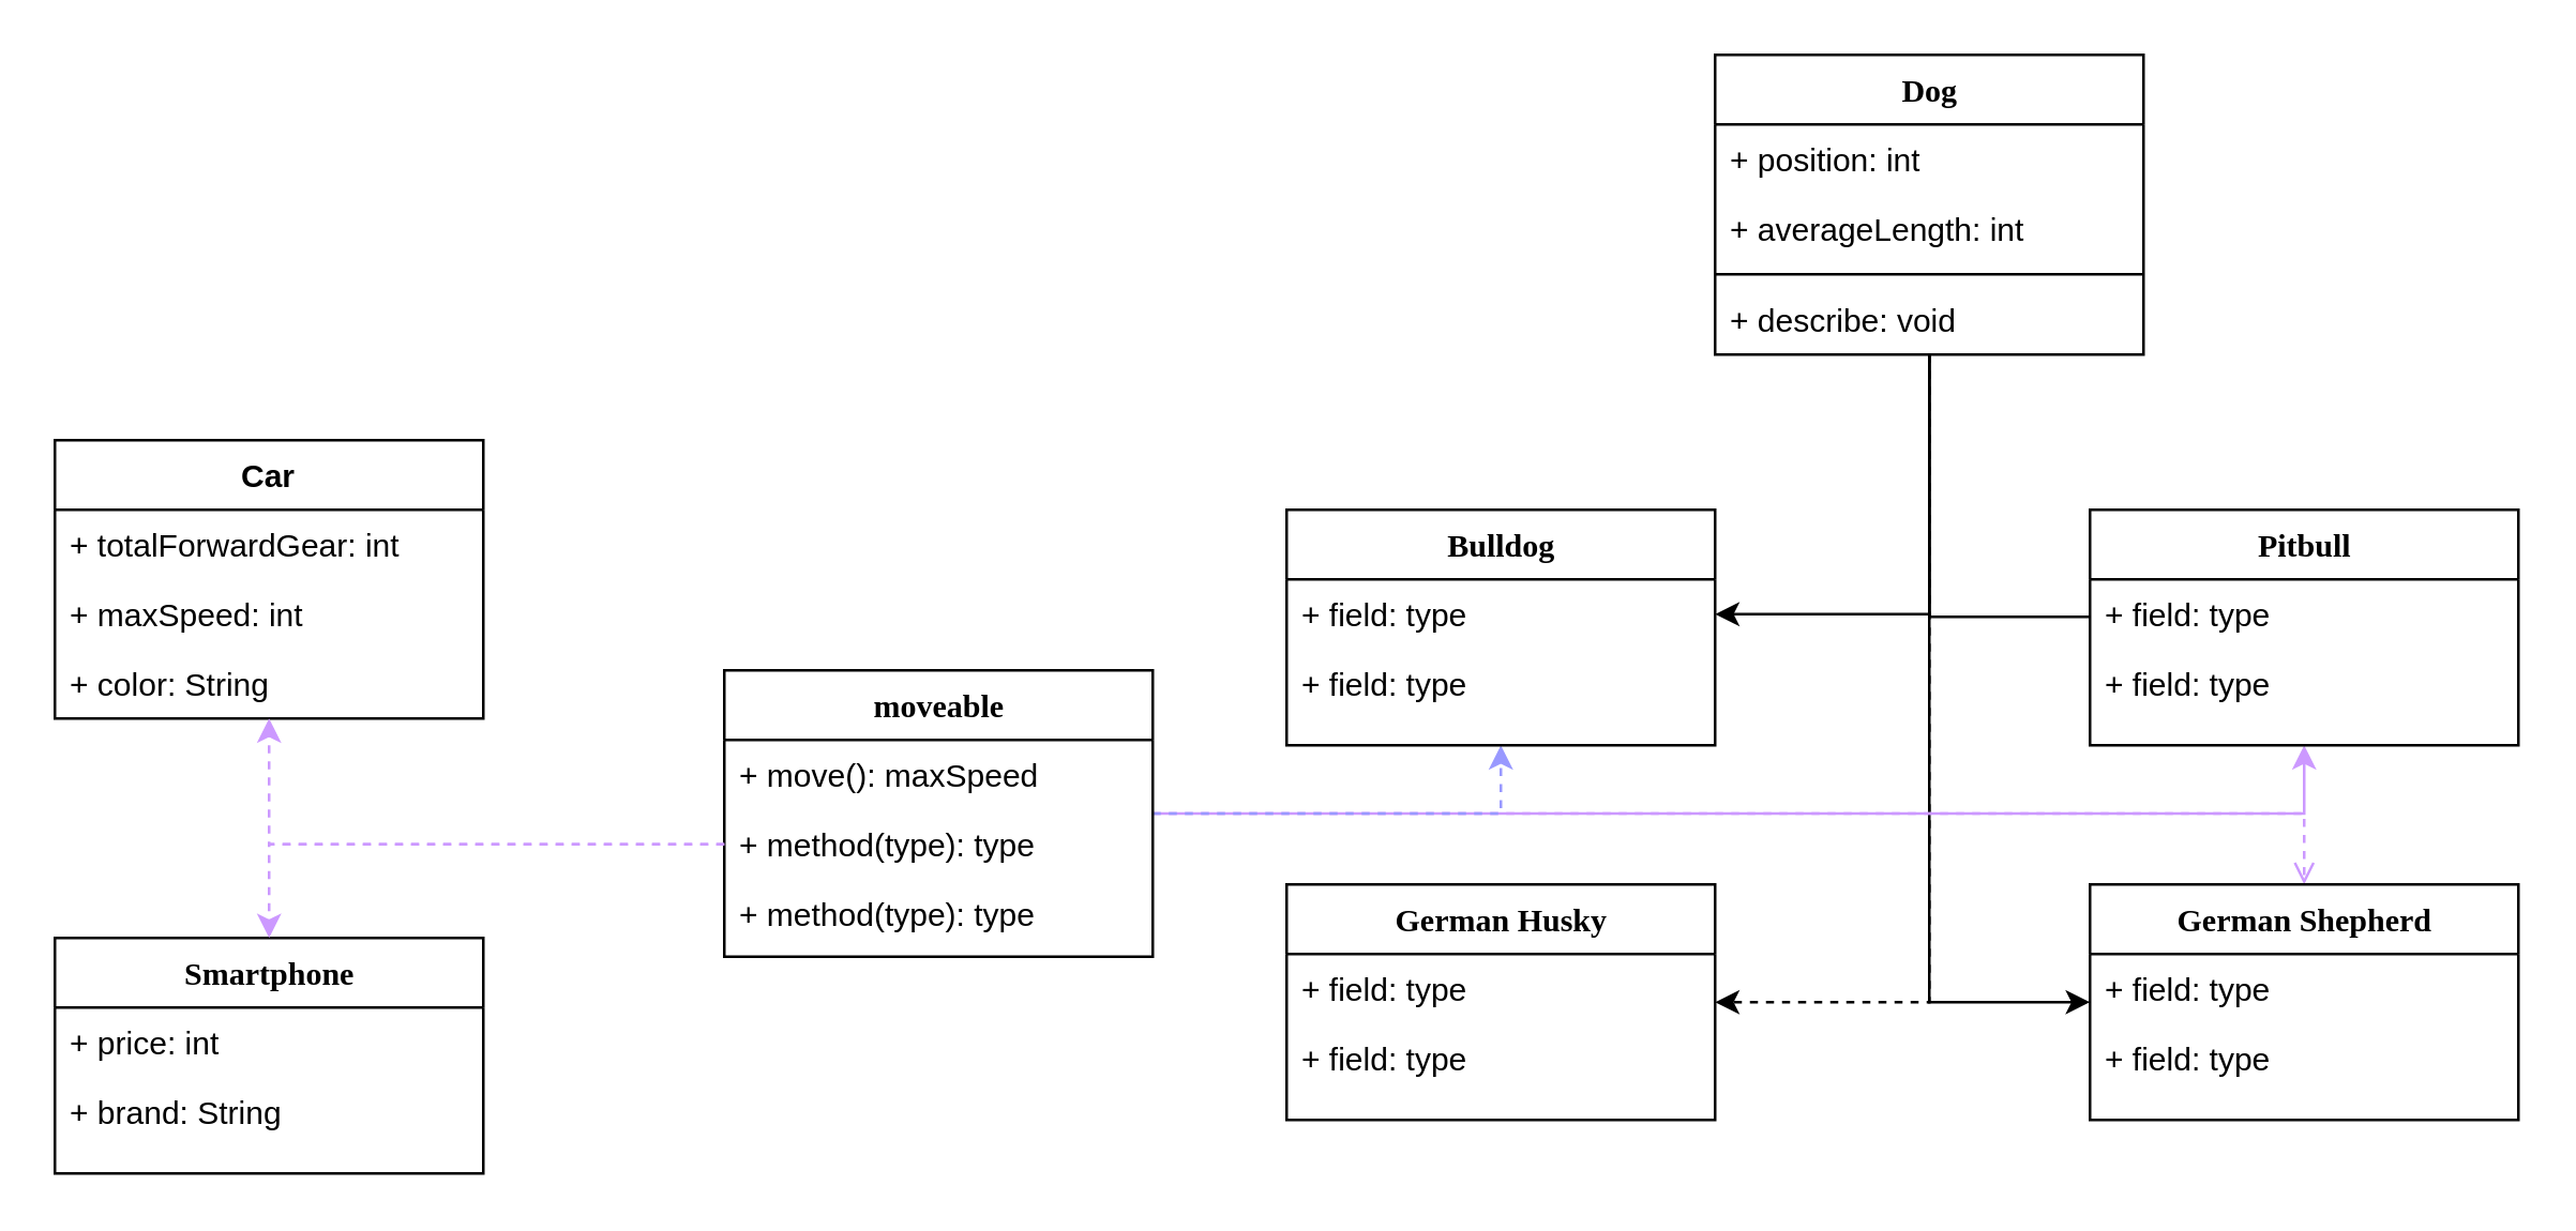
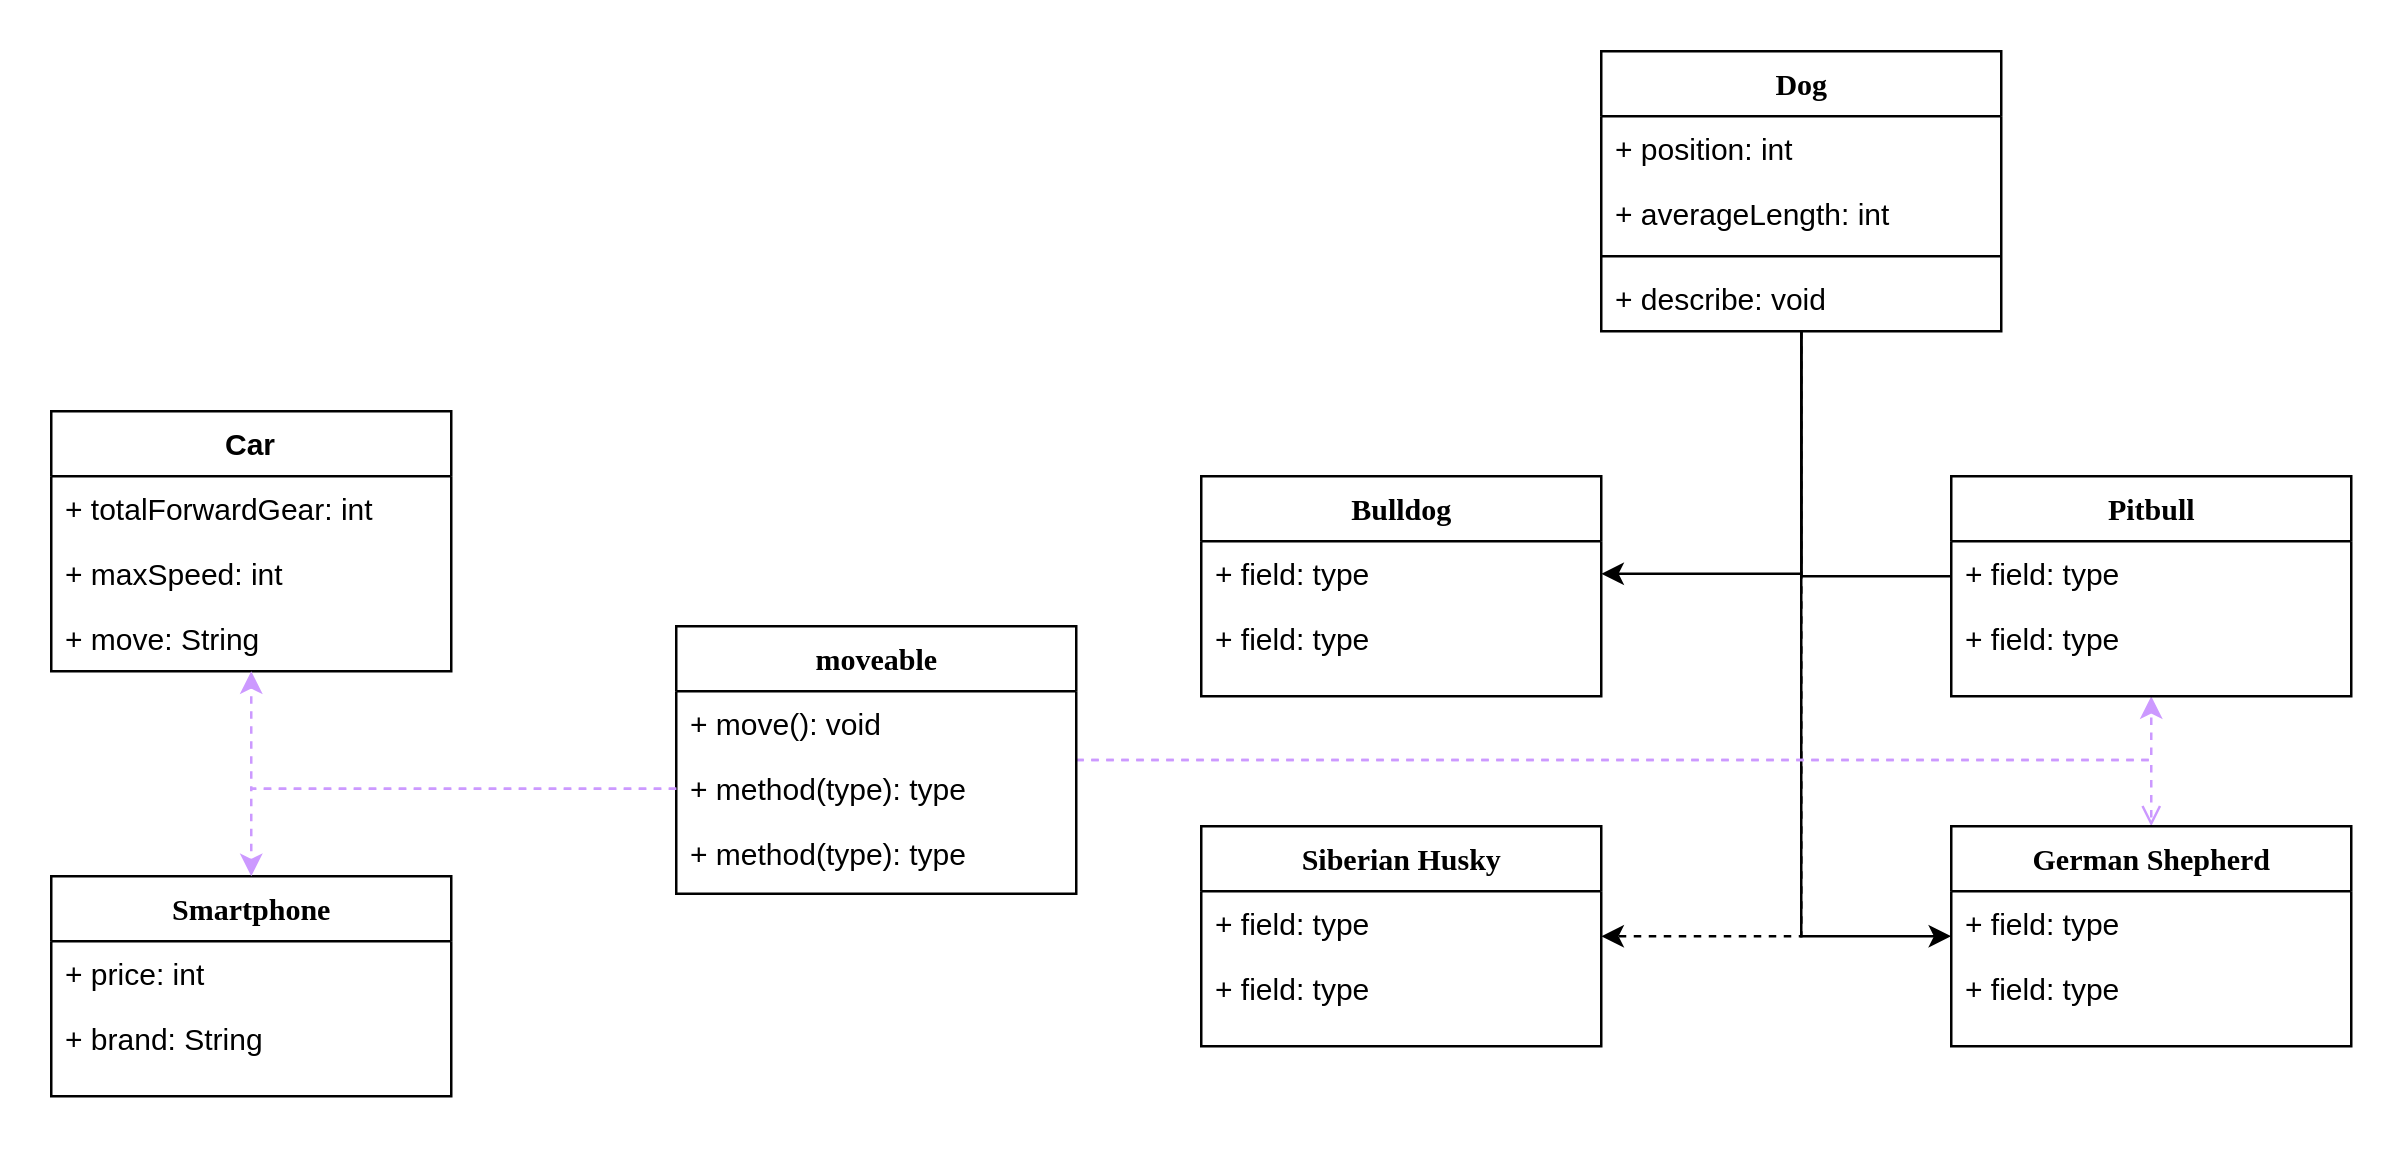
  <mxCell id="0" />
  <mxCell id="1" parent="0" />
  <mxCell id="2" style="edgeStyle=orthogonalEdgeStyle;rounded=0;orthogonalLoop=1;jettySize=auto;html=1;entryX=1;entryY=0.5;entryDx=0;entryDy=0;" edge="1" parent="1" source="6" target="19"><mxGeometry relative="1" as="geometry"><mxPoint x="720" y="234" as="targetPoint" /></mxGeometry></mxCell>
  <mxCell id="3" style="edgeStyle=orthogonalEdgeStyle;rounded=0;orthogonalLoop=1;jettySize=auto;html=1;endArrow=none;" edge="1" parent="1" source="6" target="21"><mxGeometry relative="1" as="geometry"><Array as="points"><mxPoint x="720" y="230" /></Array></mxGeometry></mxCell>
  <mxCell id="4" style="edgeStyle=orthogonalEdgeStyle;rounded=0;orthogonalLoop=1;jettySize=auto;html=1;dashed=1;" edge="1" parent="1" source="6" target="24"><mxGeometry relative="1" as="geometry"><Array as="points"><mxPoint x="720" y="374" /></Array></mxGeometry></mxCell>
  <mxCell id="5" style="edgeStyle=orthogonalEdgeStyle;rounded=0;orthogonalLoop=1;jettySize=auto;html=1;" edge="1" parent="1" source="6" target="27"><mxGeometry relative="1" as="geometry"><Array as="points"><mxPoint x="720" y="374" /></Array></mxGeometry></mxCell>
  <mxCell id="6" value="Dog" style="swimlane;html=1;fontStyle=1;align=center;verticalAlign=top;childLayout=stackLayout;horizontal=1;startSize=26;horizontalStack=0;resizeParent=1;resizeLast=0;collapsible=1;marginBottom=0;swimlaneFillColor=#ffffff;rounded=0;shadow=0;comic=0;labelBackgroundColor=none;strokeWidth=1;fillColor=none;fontFamily=Verdana;fontSize=12" parent="1" vertex="1"><mxGeometry x="640" y="20" width="160" height="112" as="geometry" /></mxCell>
  <mxCell id="7" value="+ position: int" style="text;html=1;strokeColor=none;fillColor=none;align=left;verticalAlign=top;spacingLeft=4;spacingRight=4;whiteSpace=wrap;overflow=hidden;rotatable=0;points=[[0,0.5],[1,0.5]];portConstraint=eastwest;" parent="6" vertex="1"><mxGeometry y="26" width="160" height="26" as="geometry" /></mxCell>
  <mxCell id="8" value="+ averageLength: int" style="text;html=1;strokeColor=none;fillColor=none;align=left;verticalAlign=top;spacingLeft=4;spacingRight=4;whiteSpace=wrap;overflow=hidden;rotatable=0;points=[[0,0.5],[1,0.5]];portConstraint=eastwest;" parent="6" vertex="1"><mxGeometry y="52" width="160" height="26" as="geometry" /></mxCell>
  <mxCell id="9" value="" style="line;html=1;strokeWidth=1;fillColor=none;align=left;verticalAlign=middle;spacingTop=-1;spacingLeft=3;spacingRight=3;rotatable=0;labelPosition=right;points=[];portConstraint=eastwest;" parent="6" vertex="1"><mxGeometry y="78" width="160" height="8" as="geometry" /></mxCell>
  <mxCell id="10" value="+ describe: void" style="text;html=1;strokeColor=none;fillColor=none;align=left;verticalAlign=top;spacingLeft=4;spacingRight=4;whiteSpace=wrap;overflow=hidden;rotatable=0;points=[[0,0.5],[1,0.5]];portConstraint=eastwest;" parent="6" vertex="1"><mxGeometry y="86" width="160" height="26" as="geometry" /></mxCell>
- <mxCell id="11" style="edgeStyle=orthogonalEdgeStyle;rounded=0;orthogonalLoop=1;jettySize=auto;html=1;strokeColor=#CC99FF;dashed=0;" edge="1" parent="1" source="14" target="21"><mxGeometry relative="1" as="geometry"><Array as="points"><mxPoint x="860" y="304" /></Array></mxGeometry></mxCell>
+ <mxCell id="11" style="edgeStyle=orthogonalEdgeStyle;rounded=0;orthogonalLoop=1;jettySize=auto;html=1;strokeColor=#CC99FF;dashed=1;" edge="1" parent="1" source="14" target="21"><mxGeometry relative="1" as="geometry"><Array as="points"><mxPoint x="860" y="304" /></Array></mxGeometry></mxCell>
  <mxCell id="12" style="edgeStyle=orthogonalEdgeStyle;rounded=0;orthogonalLoop=1;jettySize=auto;html=1;strokeColor=#CC99FF;dashed=1;endArrow=open;" edge="1" parent="1" source="14" target="27"><mxGeometry relative="1" as="geometry"><Array as="points"><mxPoint x="860" y="304" /></Array></mxGeometry></mxCell>
- <mxCell id="13" style="edgeStyle=orthogonalEdgeStyle;rounded=0;orthogonalLoop=1;jettySize=auto;html=1;strokeColor=#9999FF;dashed=1;" edge="1" parent="1" source="14" target="18"><mxGeometry relative="1" as="geometry"><Array as="points"><mxPoint x="560" y="304" /></Array></mxGeometry></mxCell>
  <mxCell id="14" value="moveable" style="swimlane;html=1;fontStyle=1;align=center;verticalAlign=top;childLayout=stackLayout;horizontal=1;startSize=26;horizontalStack=0;resizeParent=1;resizeLast=0;collapsible=1;marginBottom=0;swimlaneFillColor=#ffffff;rounded=0;shadow=0;comic=0;labelBackgroundColor=none;strokeWidth=1;fontFamily=Verdana;fontSize=12;fillColor=none;" parent="1" vertex="1"><mxGeometry x="270" y="250" width="160" height="107" as="geometry" /></mxCell>
- <mxCell id="15" value="+ move(): maxSpeed" style="text;html=1;strokeColor=none;align=left;verticalAlign=top;spacingLeft=4;spacingRight=4;whiteSpace=wrap;overflow=hidden;rotatable=0;points=[[0,0.5],[1,0.5]];portConstraint=eastwest;" parent="14" vertex="1"><mxGeometry y="26" width="160" height="26" as="geometry" /></mxCell>
+ <mxCell id="15" value="+ move(): void" style="text;html=1;strokeColor=none;align=left;verticalAlign=top;spacingLeft=4;spacingRight=4;whiteSpace=wrap;overflow=hidden;rotatable=0;points=[[0,0.5],[1,0.5]];portConstraint=eastwest;" parent="14" vertex="1"><mxGeometry y="26" width="160" height="26" as="geometry" /></mxCell>
  <mxCell id="16" value="+ method(type): type" style="text;html=1;strokeColor=none;align=left;verticalAlign=top;spacingLeft=4;spacingRight=4;whiteSpace=wrap;overflow=hidden;rotatable=0;points=[[0,0.5],[1,0.5]];portConstraint=eastwest;" parent="14" vertex="1"><mxGeometry y="52" width="160" height="26" as="geometry" /></mxCell>
  <mxCell id="17" value="+ method(type): type" style="text;html=1;strokeColor=none;fillColor=none;align=left;verticalAlign=top;spacingLeft=4;spacingRight=4;whiteSpace=wrap;overflow=hidden;rotatable=0;points=[[0,0.5],[1,0.5]];portConstraint=eastwest;" parent="14" vertex="1"><mxGeometry y="78" width="160" height="26" as="geometry" /></mxCell>
  <mxCell id="18" value="Bulldog" style="swimlane;html=1;fontStyle=1;align=center;verticalAlign=top;childLayout=stackLayout;horizontal=1;startSize=26;horizontalStack=0;resizeParent=1;resizeLast=0;collapsible=1;marginBottom=0;swimlaneFillColor=#ffffff;rounded=0;shadow=0;comic=0;labelBackgroundColor=none;strokeWidth=1;fontFamily=Verdana;fontSize=12;fillColor=none;" parent="1" vertex="1"><mxGeometry x="480" y="190" width="160" height="88" as="geometry" /></mxCell>
  <mxCell id="19" value="+ field: type" style="text;html=1;strokeColor=none;fillColor=none;align=left;verticalAlign=top;spacingLeft=4;spacingRight=4;whiteSpace=wrap;overflow=hidden;rotatable=0;points=[[0,0.5],[1,0.5]];portConstraint=eastwest;" parent="18" vertex="1"><mxGeometry y="26" width="160" height="26" as="geometry" /></mxCell>
  <mxCell id="20" value="+ field: type" style="text;html=1;align=left;verticalAlign=top;spacingLeft=4;spacingRight=4;whiteSpace=wrap;overflow=hidden;rotatable=0;points=[[0,0.5],[1,0.5]];portConstraint=eastwest;" parent="18" vertex="1"><mxGeometry y="52" width="160" height="26" as="geometry" /></mxCell>
  <mxCell id="21" value="Pitbull" style="swimlane;html=1;fontStyle=1;align=center;verticalAlign=top;childLayout=stackLayout;horizontal=1;startSize=26;horizontalStack=0;resizeParent=1;resizeLast=0;collapsible=1;marginBottom=0;swimlaneFillColor=#ffffff;rounded=0;shadow=0;comic=0;labelBackgroundColor=none;strokeWidth=1;fillColor=none;fontFamily=Verdana;fontSize=12" parent="1" vertex="1"><mxGeometry x="780" y="190" width="160" height="88" as="geometry"><mxRectangle x="920" y="482.0" width="110" height="26" as="alternateBounds" /></mxGeometry></mxCell>
  <mxCell id="22" value="+ field: type" style="text;html=1;strokeColor=none;fillColor=none;align=left;verticalAlign=top;spacingLeft=4;spacingRight=4;whiteSpace=wrap;overflow=hidden;rotatable=0;points=[[0,0.5],[1,0.5]];portConstraint=eastwest;" parent="21" vertex="1"><mxGeometry y="26" width="160" height="26" as="geometry" /></mxCell>
  <mxCell id="23" value="+ field: type" style="text;html=1;strokeColor=none;fillColor=none;align=left;verticalAlign=top;spacingLeft=4;spacingRight=4;whiteSpace=wrap;overflow=hidden;rotatable=0;points=[[0,0.5],[1,0.5]];portConstraint=eastwest;" parent="21" vertex="1"><mxGeometry y="52" width="160" height="26" as="geometry" /></mxCell>
- <mxCell id="24" value="German Husky" style="swimlane;html=1;fontStyle=1;align=center;verticalAlign=top;childLayout=stackLayout;horizontal=1;startSize=26;horizontalStack=0;resizeParent=1;resizeLast=0;collapsible=1;marginBottom=0;swimlaneFillColor=#ffffff;rounded=0;shadow=0;comic=0;labelBackgroundColor=none;strokeWidth=1;fillColor=none;fontFamily=Verdana;fontSize=12" vertex="1" parent="1"><mxGeometry x="480" y="330" width="160" height="88" as="geometry" /></mxCell>
+ <mxCell id="24" value="Siberian Husky" style="swimlane;html=1;fontStyle=1;align=center;verticalAlign=top;childLayout=stackLayout;horizontal=1;startSize=26;horizontalStack=0;resizeParent=1;resizeLast=0;collapsible=1;marginBottom=0;swimlaneFillColor=#ffffff;rounded=0;shadow=0;comic=0;labelBackgroundColor=none;strokeWidth=1;fillColor=none;fontFamily=Verdana;fontSize=12" vertex="1" parent="1"><mxGeometry x="480" y="330" width="160" height="88" as="geometry" /></mxCell>
  <mxCell id="25" value="+ field: type" style="text;html=1;strokeColor=none;fillColor=none;align=left;verticalAlign=top;spacingLeft=4;spacingRight=4;whiteSpace=wrap;overflow=hidden;rotatable=0;points=[[0,0.5],[1,0.5]];portConstraint=eastwest;" vertex="1" parent="24"><mxGeometry y="26" width="160" height="26" as="geometry" /></mxCell>
  <mxCell id="26" value="+ field: type" style="text;html=1;strokeColor=none;fillColor=none;align=left;verticalAlign=top;spacingLeft=4;spacingRight=4;whiteSpace=wrap;overflow=hidden;rotatable=0;points=[[0,0.5],[1,0.5]];portConstraint=eastwest;" vertex="1" parent="24"><mxGeometry y="52" width="160" height="26" as="geometry" /></mxCell>
  <mxCell id="27" value="German Shepherd" style="swimlane;html=1;fontStyle=1;align=center;verticalAlign=top;childLayout=stackLayout;horizontal=1;startSize=26;horizontalStack=0;resizeParent=1;resizeLast=0;collapsible=1;marginBottom=0;swimlaneFillColor=#ffffff;rounded=0;shadow=0;comic=0;labelBackgroundColor=none;strokeWidth=1;fillColor=none;fontFamily=Verdana;fontSize=12" vertex="1" parent="1"><mxGeometry x="780" y="330" width="160" height="88" as="geometry"><mxRectangle x="920" y="482.0" width="110" height="26" as="alternateBounds" /></mxGeometry></mxCell>
  <mxCell id="28" value="+ field: type" style="text;html=1;strokeColor=none;fillColor=none;align=left;verticalAlign=top;spacingLeft=4;spacingRight=4;whiteSpace=wrap;overflow=hidden;rotatable=0;points=[[0,0.5],[1,0.5]];portConstraint=eastwest;" vertex="1" parent="27"><mxGeometry y="26" width="160" height="26" as="geometry" /></mxCell>
  <mxCell id="29" value="+ field: type" style="text;html=1;strokeColor=none;fillColor=none;align=left;verticalAlign=top;spacingLeft=4;spacingRight=4;whiteSpace=wrap;overflow=hidden;rotatable=0;points=[[0,0.5],[1,0.5]];portConstraint=eastwest;" vertex="1" parent="27"><mxGeometry y="52" width="160" height="26" as="geometry" /></mxCell>
  <mxCell id="30" value="Smartphone" style="swimlane;html=1;fontStyle=1;align=center;verticalAlign=top;childLayout=stackLayout;horizontal=1;startSize=26;horizontalStack=0;resizeParent=1;resizeLast=0;collapsible=1;marginBottom=0;swimlaneFillColor=#ffffff;rounded=0;shadow=0;comic=0;labelBackgroundColor=none;strokeWidth=1;fillColor=none;fontFamily=Verdana;fontSize=12" vertex="1" parent="1"><mxGeometry x="20" y="350" width="160" height="88" as="geometry" /></mxCell>
  <mxCell id="31" value="+ price: int" style="text;html=1;strokeColor=none;fillColor=none;align=left;verticalAlign=top;spacingLeft=4;spacingRight=4;whiteSpace=wrap;overflow=hidden;rotatable=0;points=[[0,0.5],[1,0.5]];portConstraint=eastwest;" vertex="1" parent="30"><mxGeometry y="26" width="160" height="26" as="geometry" /></mxCell>
  <mxCell id="32" value="+ brand: String" style="text;html=1;strokeColor=none;fillColor=none;align=left;verticalAlign=top;spacingLeft=4;spacingRight=4;whiteSpace=wrap;overflow=hidden;rotatable=0;points=[[0,0.5],[1,0.5]];portConstraint=eastwest;" vertex="1" parent="30"><mxGeometry y="52" width="160" height="26" as="geometry" /></mxCell>
  <mxCell id="33" value="Car" style="swimlane;fontStyle=1;align=center;verticalAlign=top;childLayout=stackLayout;horizontal=1;startSize=26;horizontalStack=0;resizeParent=1;resizeParentMax=0;resizeLast=0;collapsible=1;marginBottom=0;fillColor=none;swimlaneFillColor=#ffffff;" vertex="1" parent="1"><mxGeometry x="20" y="164" width="160" height="104" as="geometry" /></mxCell>
  <mxCell id="34" value="+ totalForwardGear: int" style="text;strokeColor=none;fillColor=none;align=left;verticalAlign=top;spacingLeft=4;spacingRight=4;overflow=hidden;rotatable=0;points=[[0,0.5],[1,0.5]];portConstraint=eastwest;" vertex="1" parent="33"><mxGeometry y="26" width="160" height="26" as="geometry" /></mxCell>
  <mxCell id="35" value="+ maxSpeed: int" style="text;align=left;verticalAlign=top;spacingLeft=4;spacingRight=4;overflow=hidden;rotatable=0;points=[[0,0.5],[1,0.5]];portConstraint=eastwest;" vertex="1" parent="33"><mxGeometry y="52" width="160" height="26" as="geometry" /></mxCell>
- <mxCell id="36" value="+ color: String" style="text;strokeColor=none;fillColor=none;align=left;verticalAlign=top;spacingLeft=4;spacingRight=4;overflow=hidden;rotatable=0;points=[[0,0.5],[1,0.5]];portConstraint=eastwest;" vertex="1" parent="33"><mxGeometry y="78" width="160" height="26" as="geometry" /></mxCell>
+ <mxCell id="36" value="+ move: String" style="text;strokeColor=none;fillColor=none;align=left;verticalAlign=top;spacingLeft=4;spacingRight=4;overflow=hidden;rotatable=0;points=[[0,0.5],[1,0.5]];portConstraint=eastwest;" vertex="1" parent="33"><mxGeometry y="78" width="160" height="26" as="geometry" /></mxCell>
  <mxCell id="37" style="edgeStyle=orthogonalEdgeStyle;rounded=0;orthogonalLoop=1;jettySize=auto;html=1;dashed=1;strokeColor=#CC99FF;" edge="1" parent="1" source="16" target="33"><mxGeometry relative="1" as="geometry" /></mxCell>
  <mxCell id="38" style="edgeStyle=orthogonalEdgeStyle;rounded=0;orthogonalLoop=1;jettySize=auto;html=1;entryX=0.5;entryY=0;entryDx=0;entryDy=0;dashed=1;strokeColor=#CC99FF;" edge="1" parent="1" source="16" target="30"><mxGeometry relative="1" as="geometry" /></mxCell>
